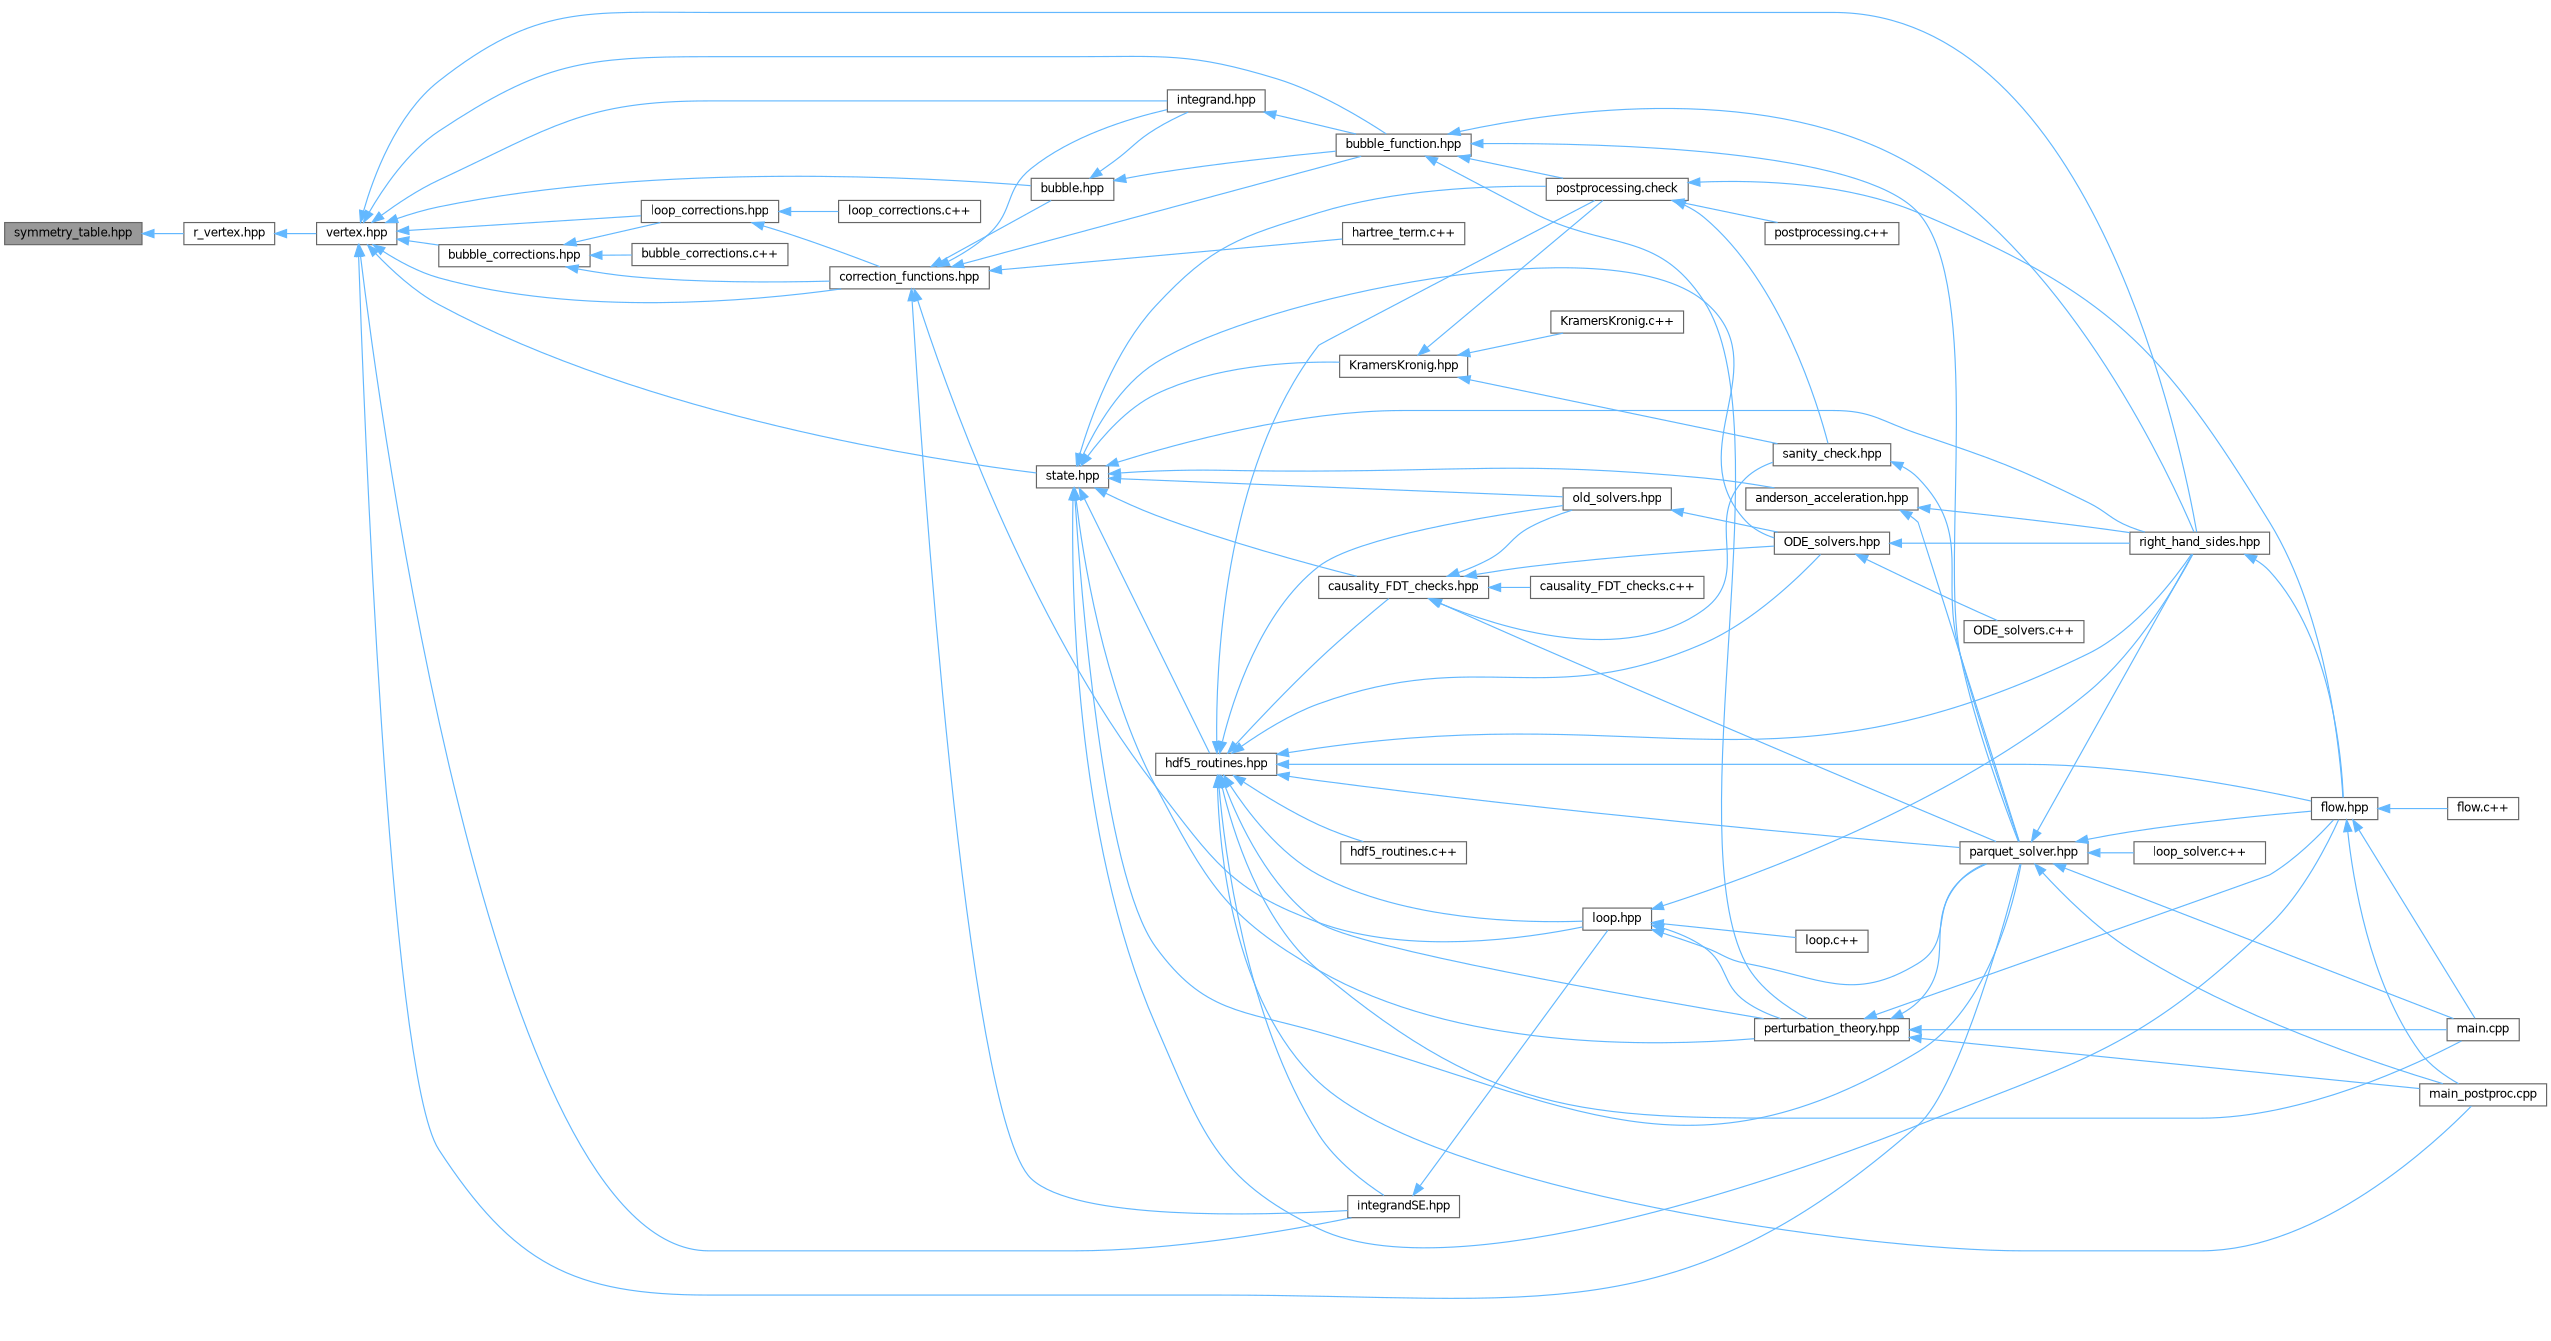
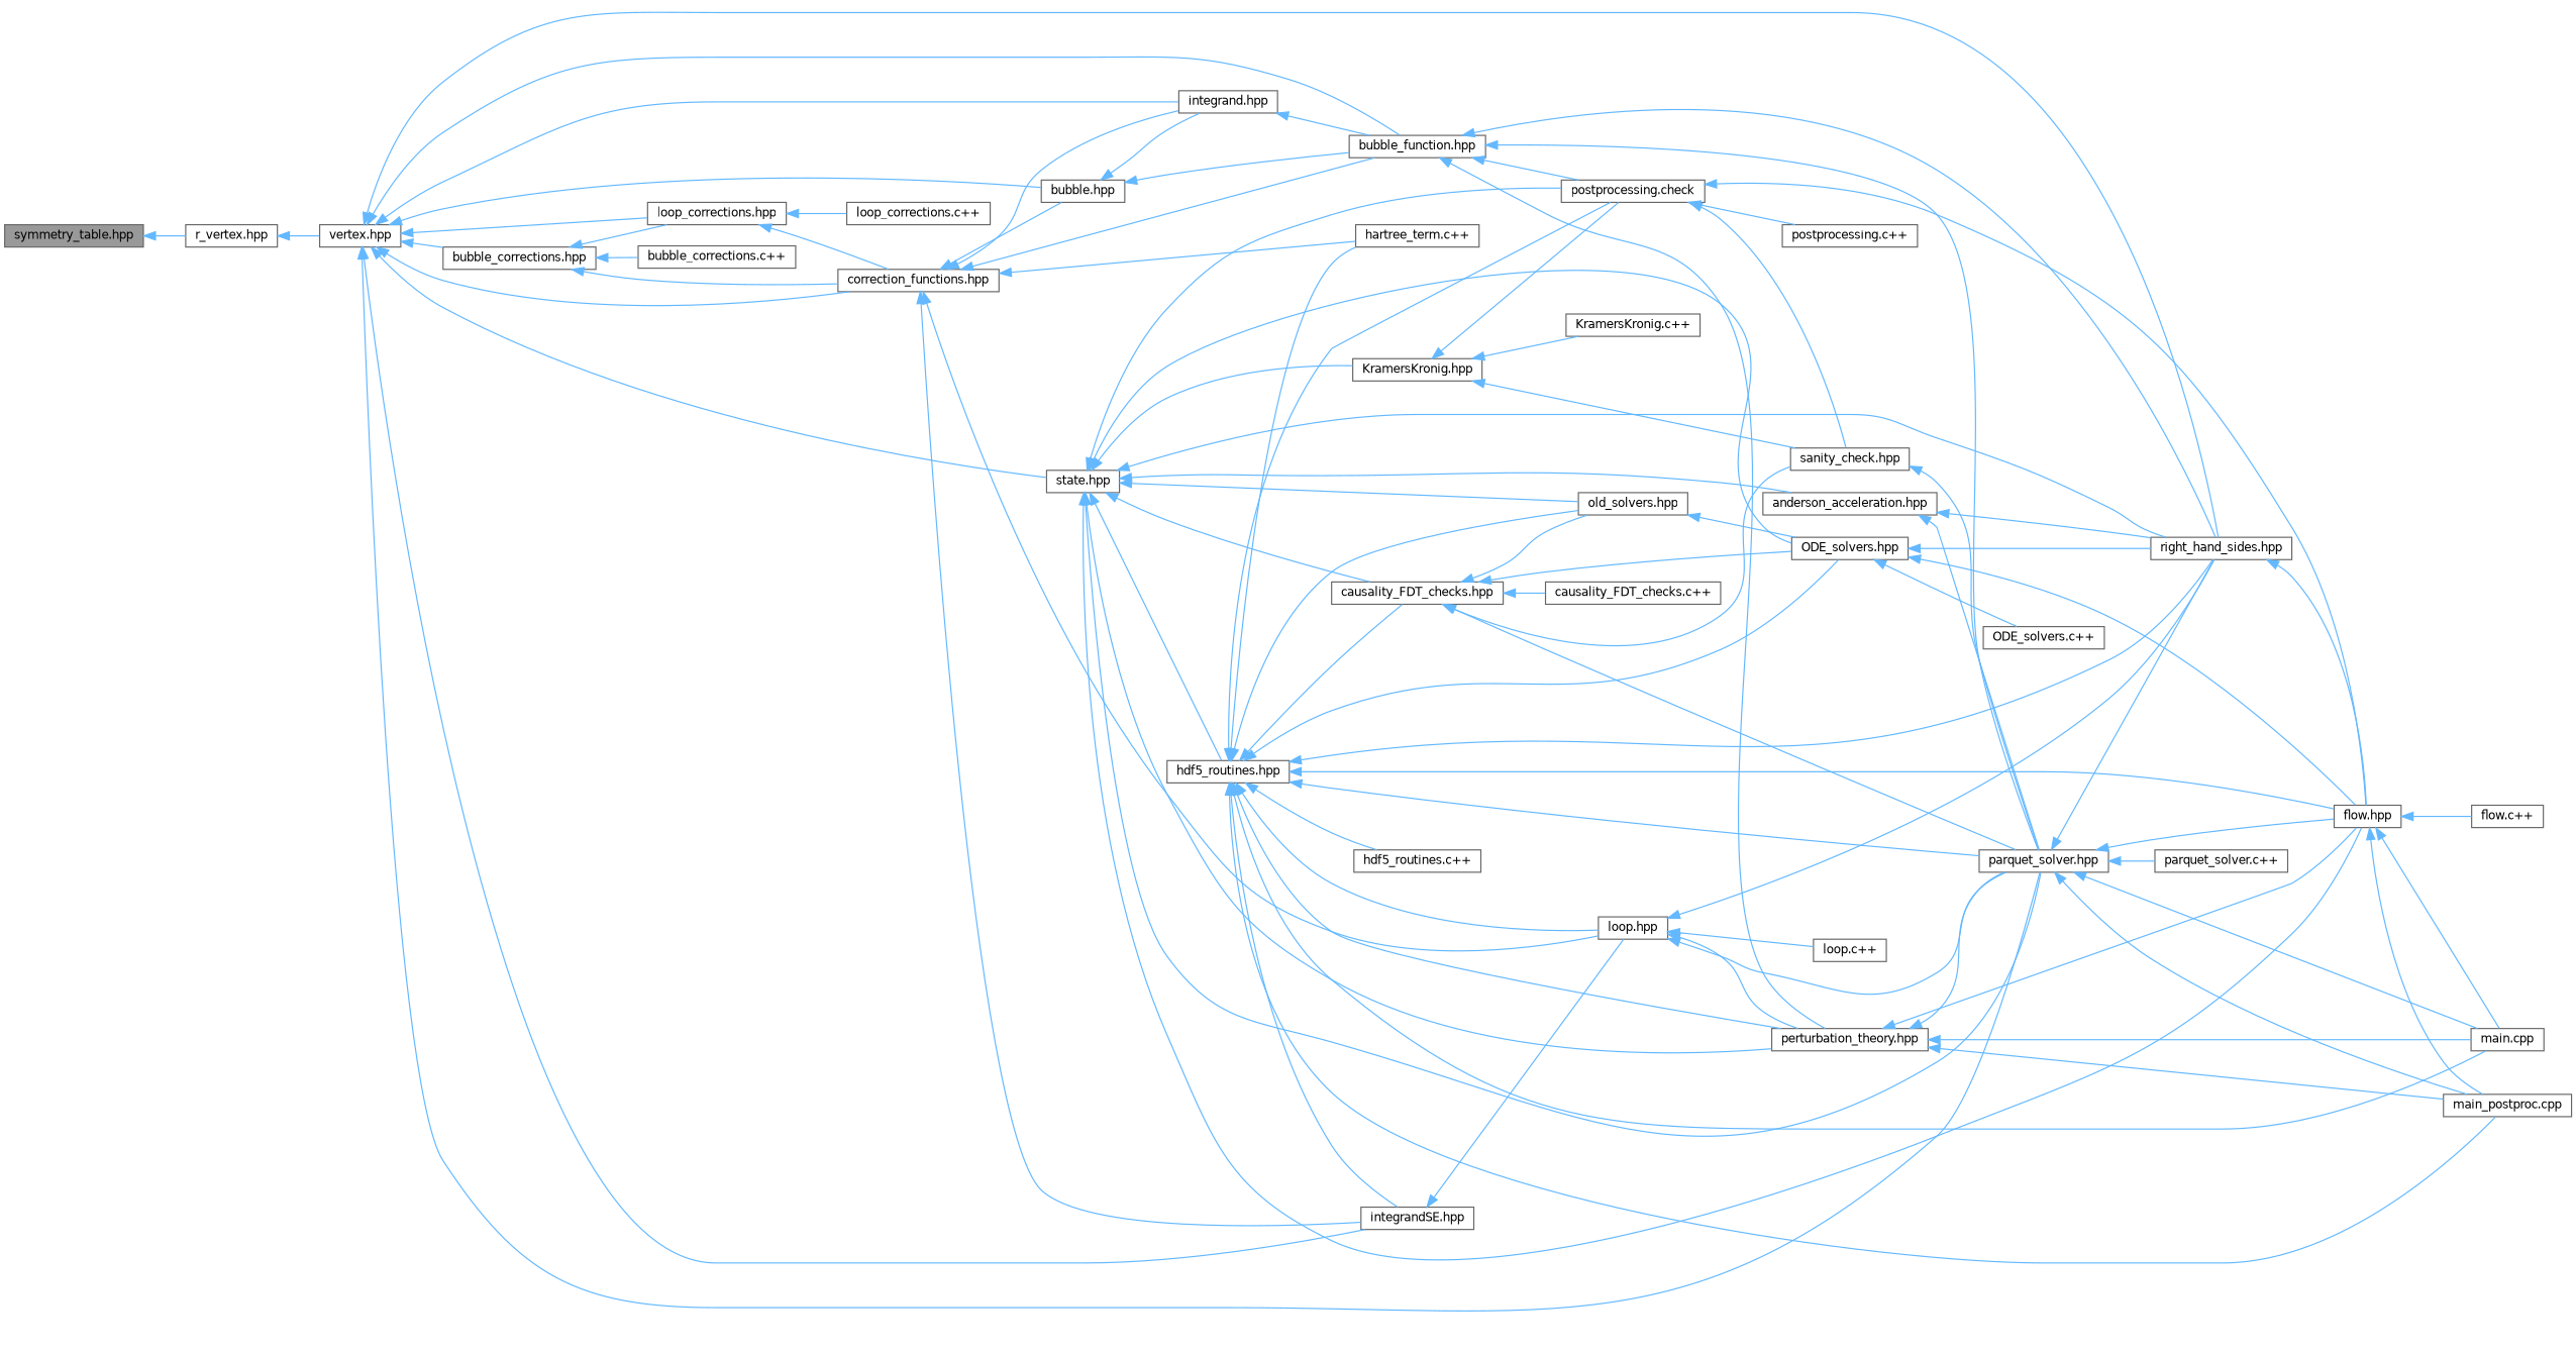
  digraph {
    rankdir=LR
    node [color=grey40 fillcolor=white fontname=Helvetica fontsize=10 shape=box style=filled]
    edge [color=steelblue1 dir=back fontname=Helvetica fontsize=10 labelfontname=Helvetica labelfontsize=10 style=solid]
    n1 [color=gray40 fillcolor=grey60 fontcolor=black height=0.2 label="symmetry_table.hpp" width=0.4]
    n2 [height=0.2 label="r_vertex.hpp" width=0.4]
    n3 [height=0.2 label="vertex.hpp" width=0.4]
    n4 [height=0.2 label="bubble.hpp" width=0.4]
    n5 [height=0.2 label="bubble_function.hpp" width=0.4]
    n6 [height=0.2 label="parquet_solver.hpp" width=0.4]
    n7 [height=0.2 label="right_hand_sides.hpp" width=0.4]
    n8 [height=0.2 label="integrand.hpp" width=0.4]
    n9 [height=0.2 label="bubble_corrections.hpp" width=0.4]
    n10 [height=0.2 label="correction_functions.hpp" width=0.4]
    n11 [height=0.2 label="integrandSE.hpp" width=0.4]
    n12 [height=0.2 label="loop_corrections.hpp" width=0.4]
    n13 [height=0.2 label="state.hpp" width=0.4]
    n14 [height=0.2 label="perturbation_theory.hpp" width=0.4]
    n15 [height=0.2 label="postprocessing.check" width=0.4]
    n16 [height=0.2 label="flow.hpp" width=0.4]
    n17 [height=0.2 label="main.cpp" width=0.4]
    n18 [height=0.2 label="main_postproc.cpp" width=0.4]
-   n19 [height=0.2 label="loop_solver.c++" width=0.4]
+   n19 [height=0.2 label="parquet_solver.c++" width=0.4]
    n20 [height=0.2 label="bubble_corrections.c++" width=0.4]
    n21 [height=0.2 label="loop.hpp" width=0.4]
    n22 [height=0.2 label="hartree_term.c++" width=0.4]
    n23 [height=0.2 label="loop.c++" width=0.4]
    n24 [height=0.2 label="loop_corrections.c++" width=0.4]
    n25 [height=0.2 label="KramersKronig.hpp" width=0.4]
    n26 [height=0.2 label="ODE_solvers.hpp" width=0.4]
    n27 [height=0.2 label="anderson_acceleration.hpp" width=0.4]
    n28 [height=0.2 label="causality_FDT_checks.hpp" width=0.4]
    n29 [height=0.2 label="old_solvers.hpp" width=0.4]
    n30 [height=0.2 label="hdf5_routines.hpp" width=0.4]
    n31 [height=0.2 label="postprocessing.c++" width=0.4]
    n32 [height=0.2 label="sanity_check.hpp" width=0.4]
    n33 [height=0.2 label="flow.c++" width=0.4]
    n34 [height=0.2 label="KramersKronig.c++" width=0.4]
    n35 [height=0.2 label="ODE_solvers.c++" width=0.4]
    n36 [height=0.2 label="causality_FDT_checks.c++" width=0.4]
    n37 [height=0.2 label="hdf5_routines.c++" width=0.4]
    n1 -> n2
    n2 -> n3
    n3 -> n4
    n3 -> n5
    n3 -> n6
    n3 -> n7
    n3 -> n8
    n3 -> n9
    n3 -> n10
    n3 -> n11
    n3 -> n12
    n3 -> n13
    n4 -> n5
    n4 -> n8
    n5 -> n6
    n5 -> n7
    n5 -> n14
    n5 -> n15
    n6 -> n7
    n6 -> n16
    n6 -> n17
    n6 -> n18
    n6 -> n19
    n7 -> n16
    n8 -> n5
    n9 -> n10
    n9 -> n12
    n9 -> n20
    n10 -> n4
    n10 -> n5
    n10 -> n8
    n10 -> n11
    n10 -> n21
    n10 -> n22
    n11 -> n21
    n12 -> n10
    n12 -> n24
    n13 -> n6
    n13 -> n7
    n13 -> n14
    n13 -> n15
    n13 -> n16
    n13 -> n25
    n13 -> n26
    n13 -> n27
    n13 -> n28
    n13 -> n29
    n13 -> n30
    n14 -> n6
    n14 -> n16
    n14 -> n17
    n14 -> n18
    n15 -> n16
    n15 -> n31
    n15 -> n32
    n16 -> n17
    n16 -> n18
    n16 -> n33
    n21 -> n6
    n21 -> n7
    n21 -> n14
    n21 -> n23
    n25 -> n15
    n25 -> n32
    n25 -> n34
    n26 -> n7
+   n26 -> n16
    n26 -> n35
    n27 -> n6
    n27 -> n7
    n28 -> n6
    n28 -> n26
    n28 -> n29
    n28 -> n32
    n28 -> n36
    n29 -> n26
    n30 -> n6
    n30 -> n7
    n30 -> n11
    n30 -> n14
    n30 -> n15
    n30 -> n16
    n30 -> n17
    n30 -> n18
    n30 -> n21
+   n30 -> n22
    n30 -> n26
    n30 -> n28
    n30 -> n29
    n30 -> n37
    n32 -> n6
  }
